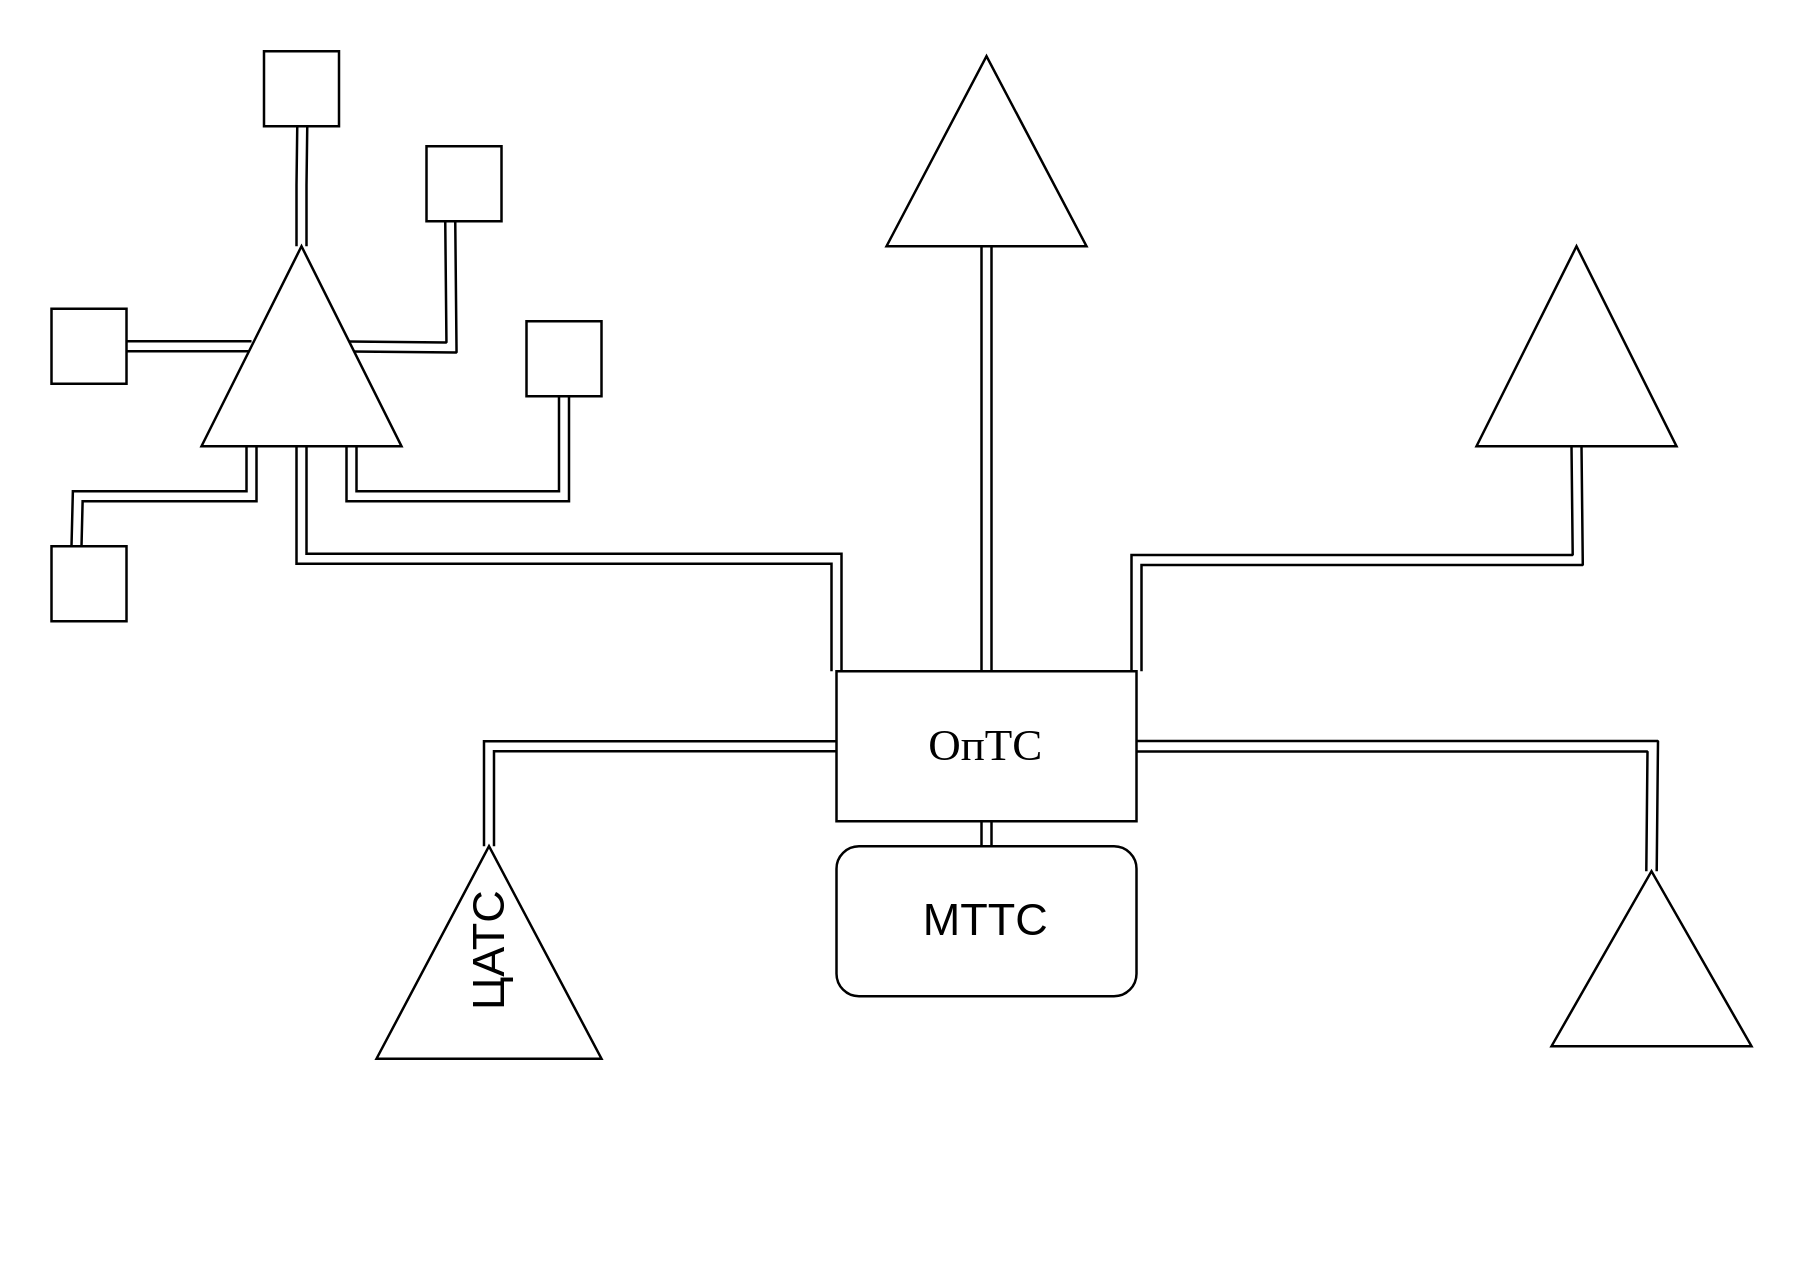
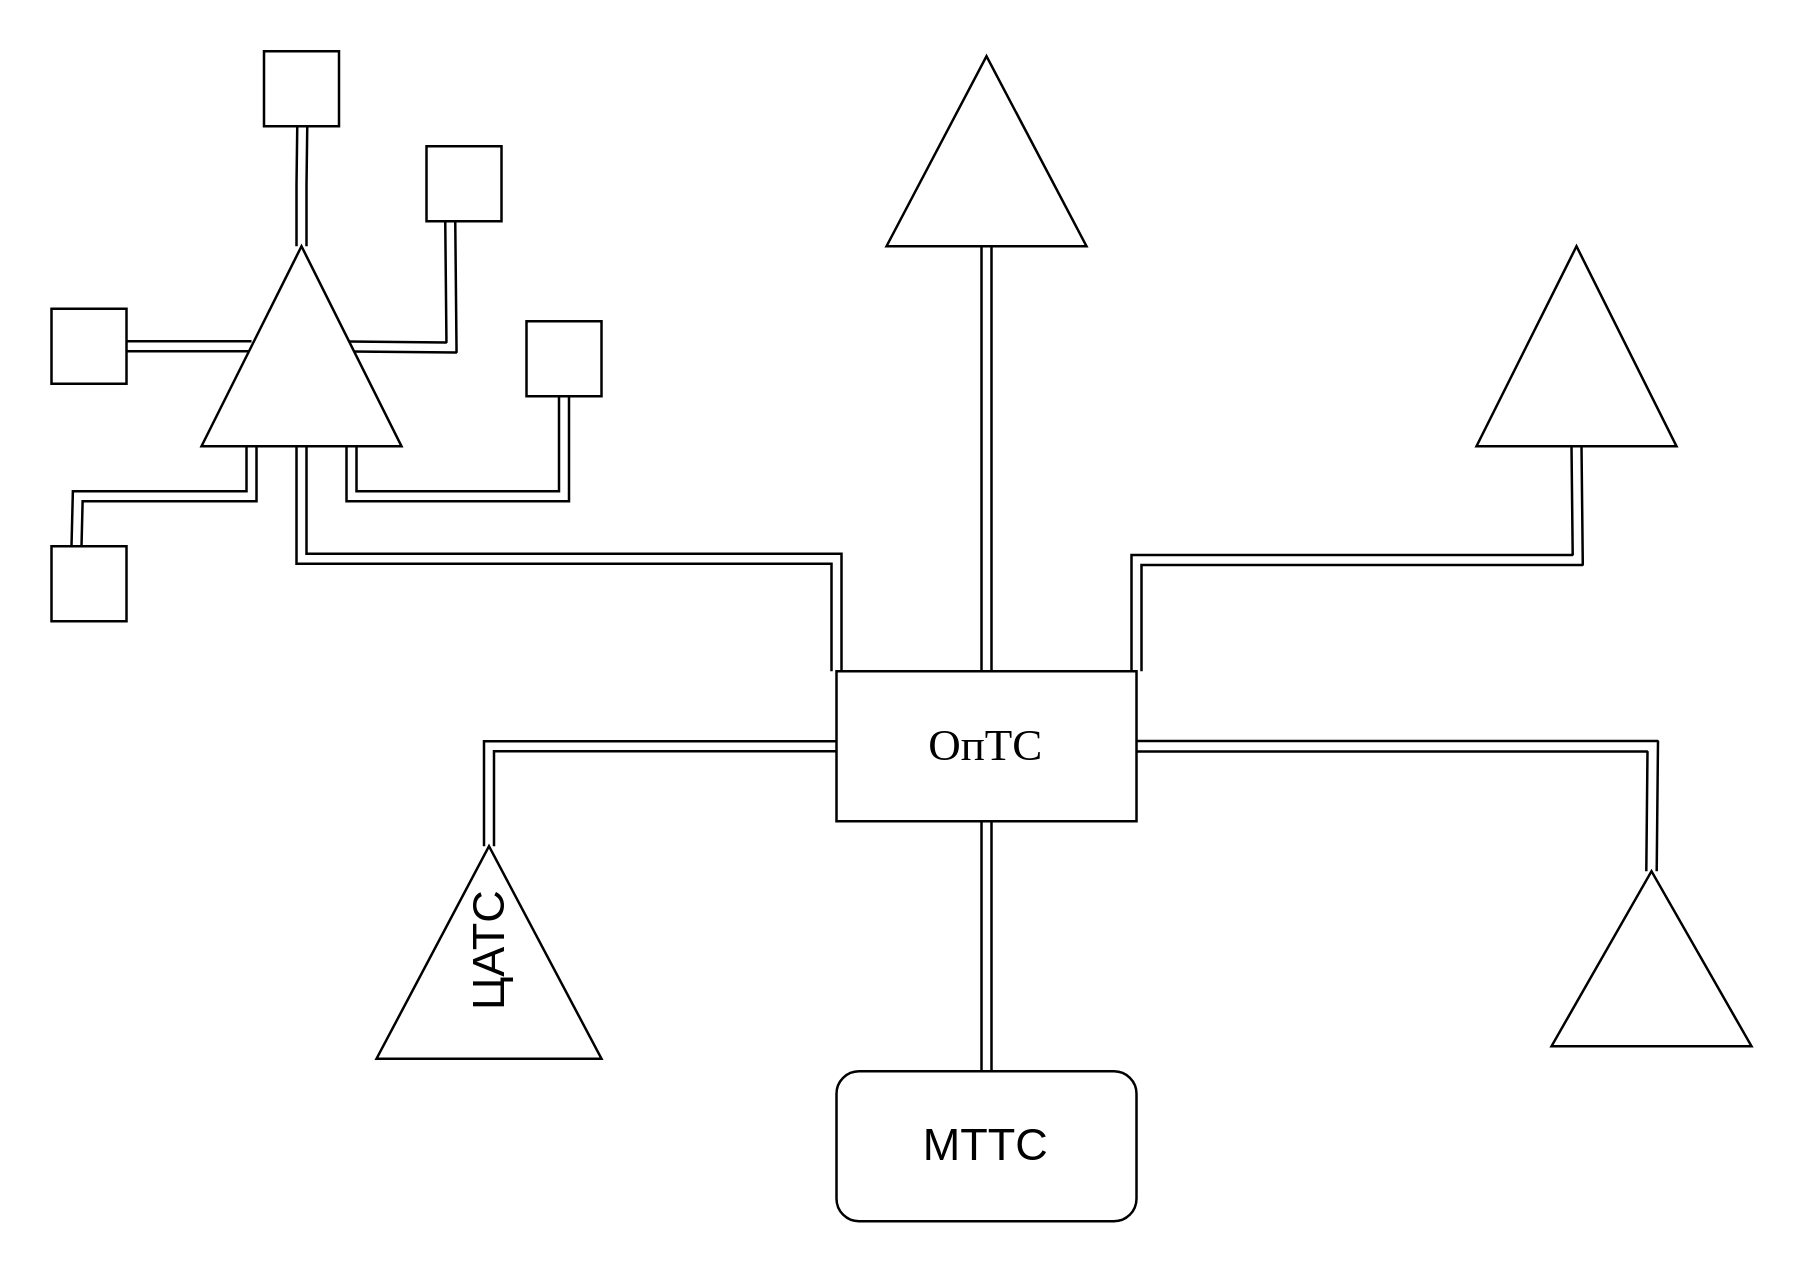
  <mxCell id="0" />
  <mxCell id="1" parent="0" />
  <mxCell id="2" style="edgeStyle=orthogonalEdgeStyle;rounded=0;orthogonalLoop=1;jettySize=auto;html=1;exitX=0.5;exitY=1;exitDx=0;exitDy=0;shape=link;" edge="1" parent="1" source="8" target="9"><mxGeometry relative="1" as="geometry" /></mxCell>
  <mxCell id="3" style="edgeStyle=orthogonalEdgeStyle;rounded=0;orthogonalLoop=1;jettySize=auto;html=1;exitX=1;exitY=0.5;exitDx=0;exitDy=0;shape=link;width=4.167;" edge="1" parent="1" source="8"><mxGeometry relative="1" as="geometry"><mxPoint x="660" y="348" as="targetPoint" /></mxGeometry></mxCell>
  <mxCell id="4" style="edgeStyle=orthogonalEdgeStyle;rounded=0;orthogonalLoop=1;jettySize=auto;html=1;exitX=0;exitY=0.5;exitDx=0;exitDy=0;shape=link;" edge="1" parent="1" source="8" target="10"><mxGeometry relative="1" as="geometry"><mxPoint x="270" y="378" as="targetPoint" /></mxGeometry></mxCell>
  <mxCell id="5" style="edgeStyle=orthogonalEdgeStyle;rounded=0;orthogonalLoop=1;jettySize=auto;html=1;exitX=0.5;exitY=0;exitDx=0;exitDy=0;shape=link;entryX=0;entryY=0.5;entryDx=0;entryDy=0;" edge="1" parent="1" source="8" target="19"><mxGeometry relative="1" as="geometry"><mxPoint x="393.667" y="138" as="targetPoint" /></mxGeometry></mxCell>
  <mxCell id="6" style="edgeStyle=orthogonalEdgeStyle;rounded=0;orthogonalLoop=1;jettySize=auto;html=1;exitX=1;exitY=0;exitDx=0;exitDy=0;shape=link;" edge="1" parent="1" source="8"><mxGeometry relative="1" as="geometry"><mxPoint x="630" y="178" as="targetPoint" /></mxGeometry></mxCell>
  <mxCell id="7" style="edgeStyle=orthogonalEdgeStyle;rounded=0;orthogonalLoop=1;jettySize=auto;html=1;exitX=0;exitY=0;exitDx=0;exitDy=0;shape=link;entryX=0;entryY=0.5;entryDx=0;entryDy=0;" edge="1" parent="1" source="8" target="18"><mxGeometry relative="1" as="geometry"><mxPoint x="230" y="178" as="targetPoint" /></mxGeometry></mxCell>
  <mxCell id="8" value="&lt;font face=&quot;Times New Roman&quot; style=&quot;font-size: 18px;&quot;&gt;ОпТС&lt;/font&gt;" style="rounded=0;whiteSpace=wrap;html=1;" vertex="1" parent="1"><mxGeometry x="334" y="268" width="120" height="60" as="geometry" /></mxCell>
- <mxCell id="9" value="&lt;font style=&quot;font-size: 18px;&quot;&gt;МТТС&lt;/font&gt;" style="rounded=1;whiteSpace=wrap;html=1;" vertex="1" parent="1"><mxGeometry x="334" y="338" width="120" height="60" as="geometry" /></mxCell>
+ <mxCell id="9" value="&lt;font style=&quot;font-size: 18px;&quot;&gt;МТТС&lt;/font&gt;" style="rounded=1;whiteSpace=wrap;html=1;" vertex="1" parent="1"><mxGeometry x="334" y="428" width="120" height="60" as="geometry" /></mxCell>
  <mxCell id="10" value="&lt;font style=&quot;font-size: 18px;&quot;&gt;ЦАТС&lt;/font&gt;" style="triangle;whiteSpace=wrap;html=1;rotation=-90;" vertex="1" parent="1"><mxGeometry x="152.5" y="335.5" width="85" height="90" as="geometry" /></mxCell>
  <mxCell id="11" value="" style="triangle;whiteSpace=wrap;html=1;rotation=-90;" vertex="1" parent="1"><mxGeometry x="625" y="343" width="70" height="80" as="geometry" /></mxCell>
  <mxCell id="12" value="" style="triangle;whiteSpace=wrap;html=1;rotation=-90;" vertex="1" parent="1"><mxGeometry x="590" y="98" width="80" height="80" as="geometry" /></mxCell>
  <mxCell id="13" style="edgeStyle=orthogonalEdgeStyle;rounded=0;orthogonalLoop=1;jettySize=auto;html=1;exitX=0.5;exitY=0;exitDx=0;exitDy=0;shape=link;" edge="1" parent="1" source="18"><mxGeometry relative="1" as="geometry"><mxPoint x="50" y="138" as="targetPoint" /></mxGeometry></mxCell>
  <mxCell id="14" style="edgeStyle=orthogonalEdgeStyle;rounded=0;orthogonalLoop=1;jettySize=auto;html=1;exitX=1;exitY=0.5;exitDx=0;exitDy=0;shape=link;" edge="1" parent="1" source="18"><mxGeometry relative="1" as="geometry"><mxPoint x="120.333" y="48" as="targetPoint" /></mxGeometry></mxCell>
  <mxCell id="15" style="edgeStyle=orthogonalEdgeStyle;rounded=0;orthogonalLoop=1;jettySize=auto;html=1;exitX=0.5;exitY=1;exitDx=0;exitDy=0;shape=link;" edge="1" parent="1"><mxGeometry relative="1" as="geometry"><mxPoint x="179.5" y="88" as="targetPoint" /><mxPoint x="129.5" y="138" as="sourcePoint" /></mxGeometry></mxCell>
  <mxCell id="16" style="edgeStyle=orthogonalEdgeStyle;rounded=0;orthogonalLoop=1;jettySize=auto;html=1;exitX=0;exitY=0.75;exitDx=0;exitDy=0;shape=link;entryX=0.5;entryY=1;entryDx=0;entryDy=0;" edge="1" parent="1" source="18" target="20"><mxGeometry relative="1" as="geometry"><mxPoint x="260" y="178" as="targetPoint" /></mxGeometry></mxCell>
  <mxCell id="17" style="edgeStyle=orthogonalEdgeStyle;rounded=0;orthogonalLoop=1;jettySize=auto;html=1;exitX=0;exitY=0.25;exitDx=0;exitDy=0;shape=link;" edge="1" parent="1" source="18"><mxGeometry relative="1" as="geometry"><mxPoint x="30" y="218" as="targetPoint" /></mxGeometry></mxCell>
  <mxCell id="18" value="" style="triangle;whiteSpace=wrap;html=1;rotation=-90;" vertex="1" parent="1"><mxGeometry x="80" y="98" width="80" height="80" as="geometry" /></mxCell>
  <mxCell id="19" value="" style="triangle;whiteSpace=wrap;html=1;rotation=-90;" vertex="1" parent="1"><mxGeometry x="356" y="20" width="76" height="80" as="geometry" /></mxCell>
  <mxCell id="20" value="" style="whiteSpace=wrap;html=1;aspect=fixed;" vertex="1" parent="1"><mxGeometry x="210" y="128" width="30" height="30" as="geometry" /></mxCell>
  <mxCell id="21" value="" style="whiteSpace=wrap;html=1;aspect=fixed;" vertex="1" parent="1"><mxGeometry x="170" y="58" width="30" height="30" as="geometry" /></mxCell>
  <mxCell id="22" value="" style="whiteSpace=wrap;html=1;aspect=fixed;" vertex="1" parent="1"><mxGeometry x="105" y="20" width="30" height="30" as="geometry" /></mxCell>
  <mxCell id="23" value="" style="whiteSpace=wrap;html=1;aspect=fixed;" vertex="1" parent="1"><mxGeometry x="20" y="123" width="30" height="30" as="geometry" /></mxCell>
  <mxCell id="24" value="" style="whiteSpace=wrap;html=1;aspect=fixed;" vertex="1" parent="1"><mxGeometry x="20" y="218" width="30" height="30" as="geometry" /></mxCell>
